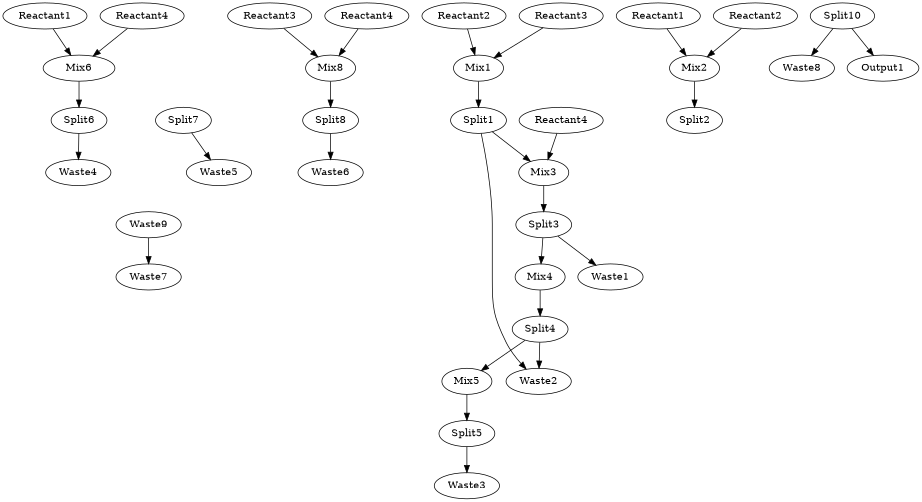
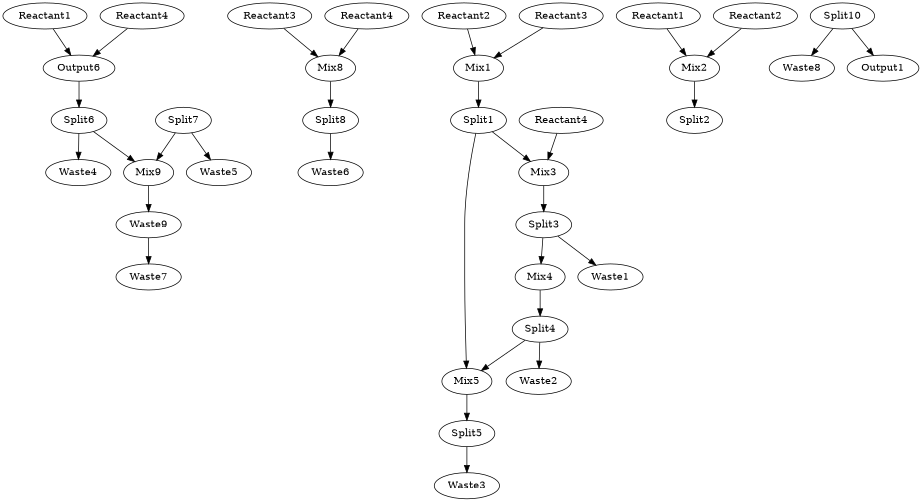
  digraph {
    n1 [label=Reactant1]
-   n2 [label=Mix6]
+   n2 [label=Output6]
    n3 [label=Split6]
    n4 [label=Reactant3]
    n5 [label=Mix8]
    n6 [label=Split8]
    n7 [label=Reactant4]
    n8 [label=Reactant4]
    n9 [label=Reactant4]
    n10 [label=Mix3]
    n11 [label=Split3]
    n12 [label=Mix1]
    n13 [label=Split1]
    n14 [label=Mix5]
    n15 [label=Split5]
    n16 [label=Reactant2]
    n17 [label=Reactant3]
    n18 [label=Mix2]
    n19 [label=Split2]
    n20 [label=Mix4]
    n21 [label=Split4]
    n22 [label=Reactant1]
    n23 [label=Reactant2]
    n24 [label=Waste1]
    n25 [label=Waste2]
    n26 [label=Waste3]
    n27 [label=Waste4]
+   n28 [label=Mix9]
    n29 [label=Waste9]
    n30 [label=Split7]
    n31 [label=Waste5]
    n32 [label=Waste6]
    n33 [label=Waste7]
    n34 [label=Split10]
    n35 [label=Waste8]
    n36 [label=Output1]
    n1 -> n2
    n2 -> n3
    n3 -> n27
+   n3 -> n28
    n4 -> n5
    n5 -> n6
    n6 -> n32
    n7 -> n5
    n8 -> n2
    n9 -> n10
    n10 -> n11
    n11 -> n20
    n11 -> n24
    n12 -> n13
    n13 -> n10
-   n13 -> n25
+   n13 -> n14
    n14 -> n15
    n15 -> n26
    n16 -> n12
    n17 -> n12
    n18 -> n19
    n20 -> n21
    n21 -> n14
    n21 -> n25
    n22 -> n18
    n23 -> n18
+   n28 -> n29
    n29 -> n33
+   n30 -> n28
    n30 -> n31
    n34 -> n35
    n34 -> n36
  }
